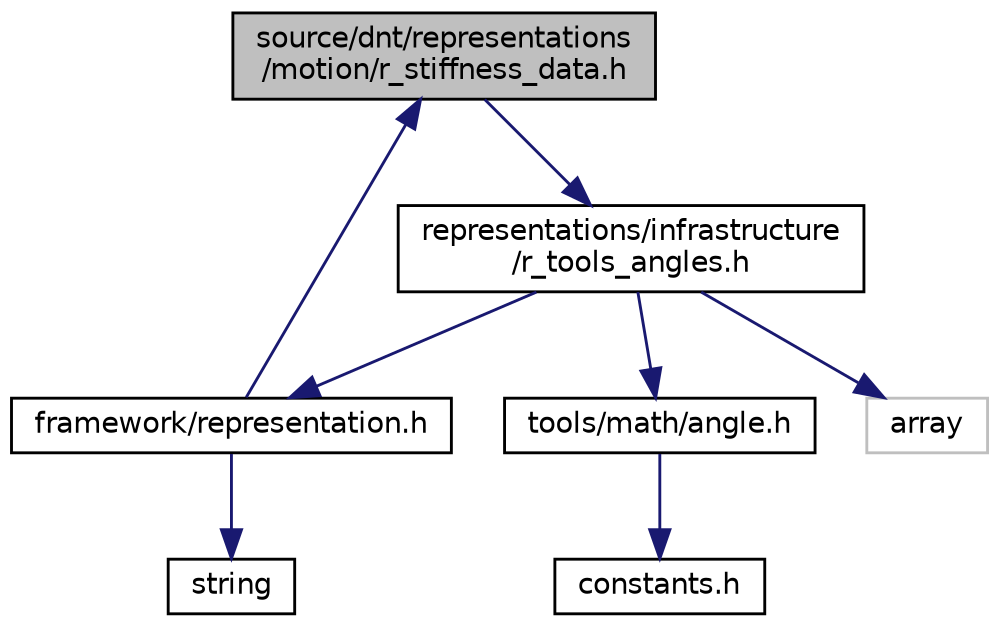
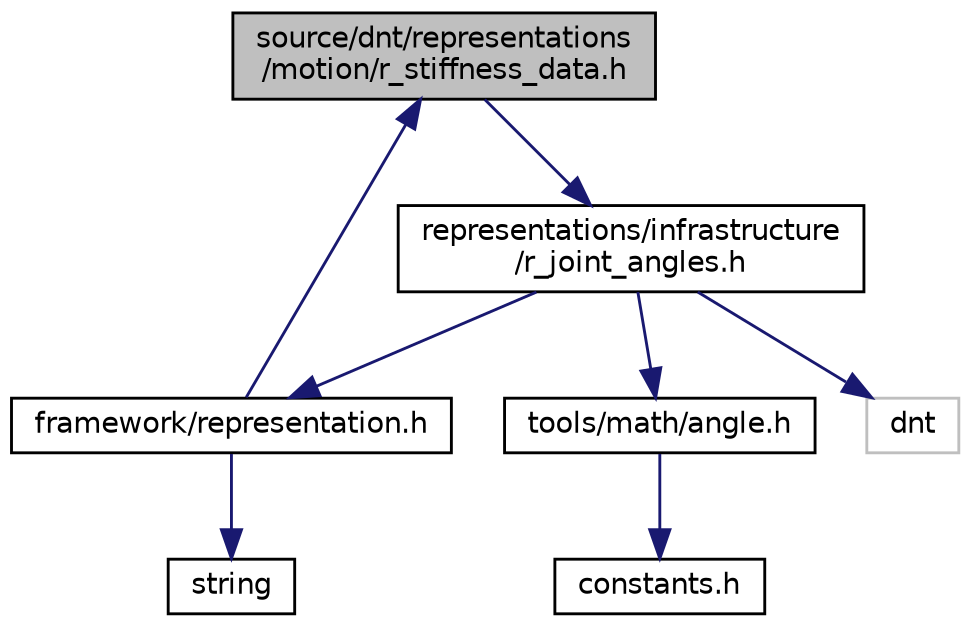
  digraph {
    node [color=black fillcolor=white fontname=Helvetica fontsize=10 shape=record style=filled]
    edge [color=midnightblue fontname=Helvetica fontsize=10 labelfontname=Helvetica labelfontsize=10 style=solid]
    n1 [fillcolor=grey75 fontcolor=black height=0.2 label="source/dnt/representations\l/motion/r_stiffness_data.h" width=0.4]
-   n2 [height=0.2 label="representations/infrastructure\l/r_tools_angles.h" width=0.4]
+   n2 [height=0.2 label="representations/infrastructure\l/r_joint_angles.h" width=0.4]
    n3 [height=0.2 label="framework/representation.h" width=0.4]
    n4 [height=0.2 label=string width=0.4]
    n5 [height=0.2 label="tools/math/angle.h" width=0.4]
-   n6 [color=grey75 height=0.2 label=array width=0.4]
+   n6 [color=grey75 height=0.2 label=dnt width=0.4]
    n7 [height=0.2 label="constants.h" width=0.4]
    n1 -> n2
    n2 -> n3
    n2 -> n5
    n2 -> n6
    n3 -> n1
    n3 -> n4
    n5 -> n7
  }
